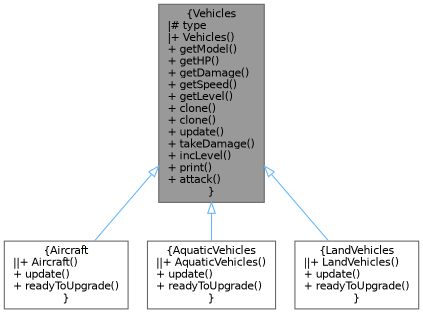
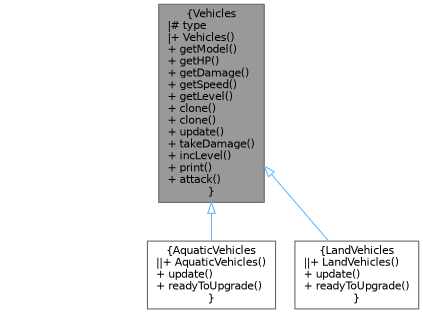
  digraph {
    node [color=gray40 fillcolor=white fontname=Helvetica fontsize=10 shape=box style=filled]
    edge [arrowtail=onormal color=steelblue1 dir=back fontname=Helvetica fontsize=10 labelfontname=Helvetica labelfontsize=10 style=solid]
    n1 [fillcolor=grey60 fontcolor=black height=0.2 label="{Vehicles\n|# type\l|+ Vehicles()\l+ getModel()\l+ getHP()\l+ getDamage()\l+ getSpeed()\l+ getLevel()\l+ clone()\l+ clone()\l+ update()\l+ takeDamage()\l+ incLevel()\l+ print()\l+ attack()\l}" width=0.4]
-   n2 [height=0.2 label="{Aircraft\n||+ Aircraft()\l+ update()\l+ readyToUpgrade()\l}" width=0.4]
    n3 [height=0.2 label="{AquaticVehicles\n||+ AquaticVehicles()\l+ update()\l+ readyToUpgrade()\l}" width=0.4]
    n4 [height=0.2 label="{LandVehicles\n||+ LandVehicles()\l+ update()\l+ readyToUpgrade()\l}" width=0.4]
-   n1 -> n2
    n1 -> n3
    n1 -> n4
  }
